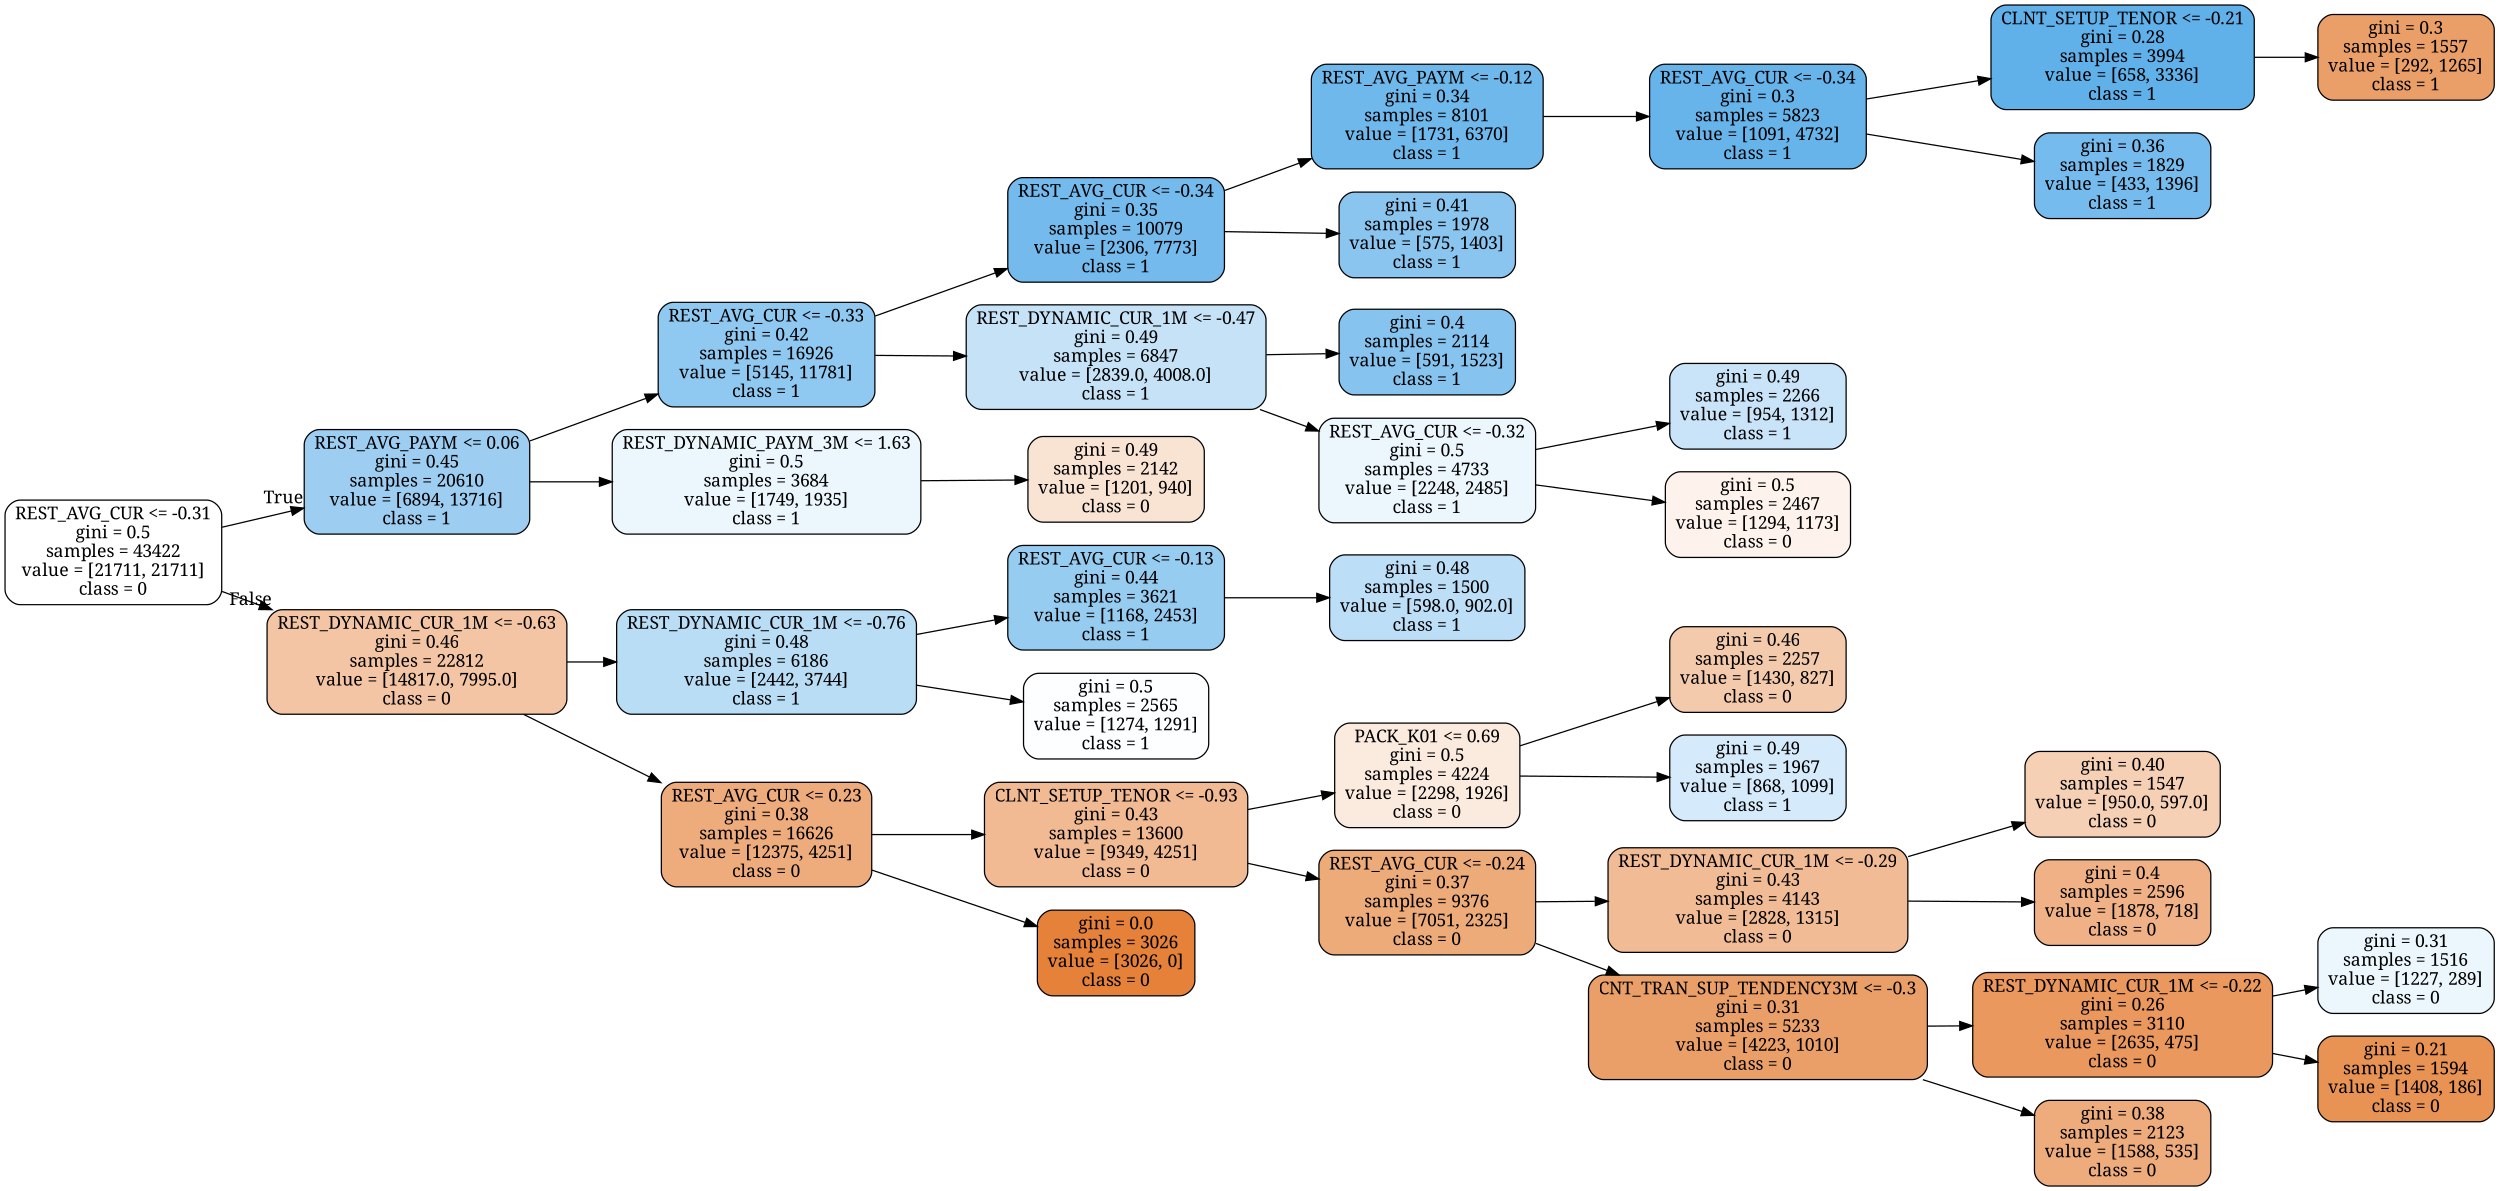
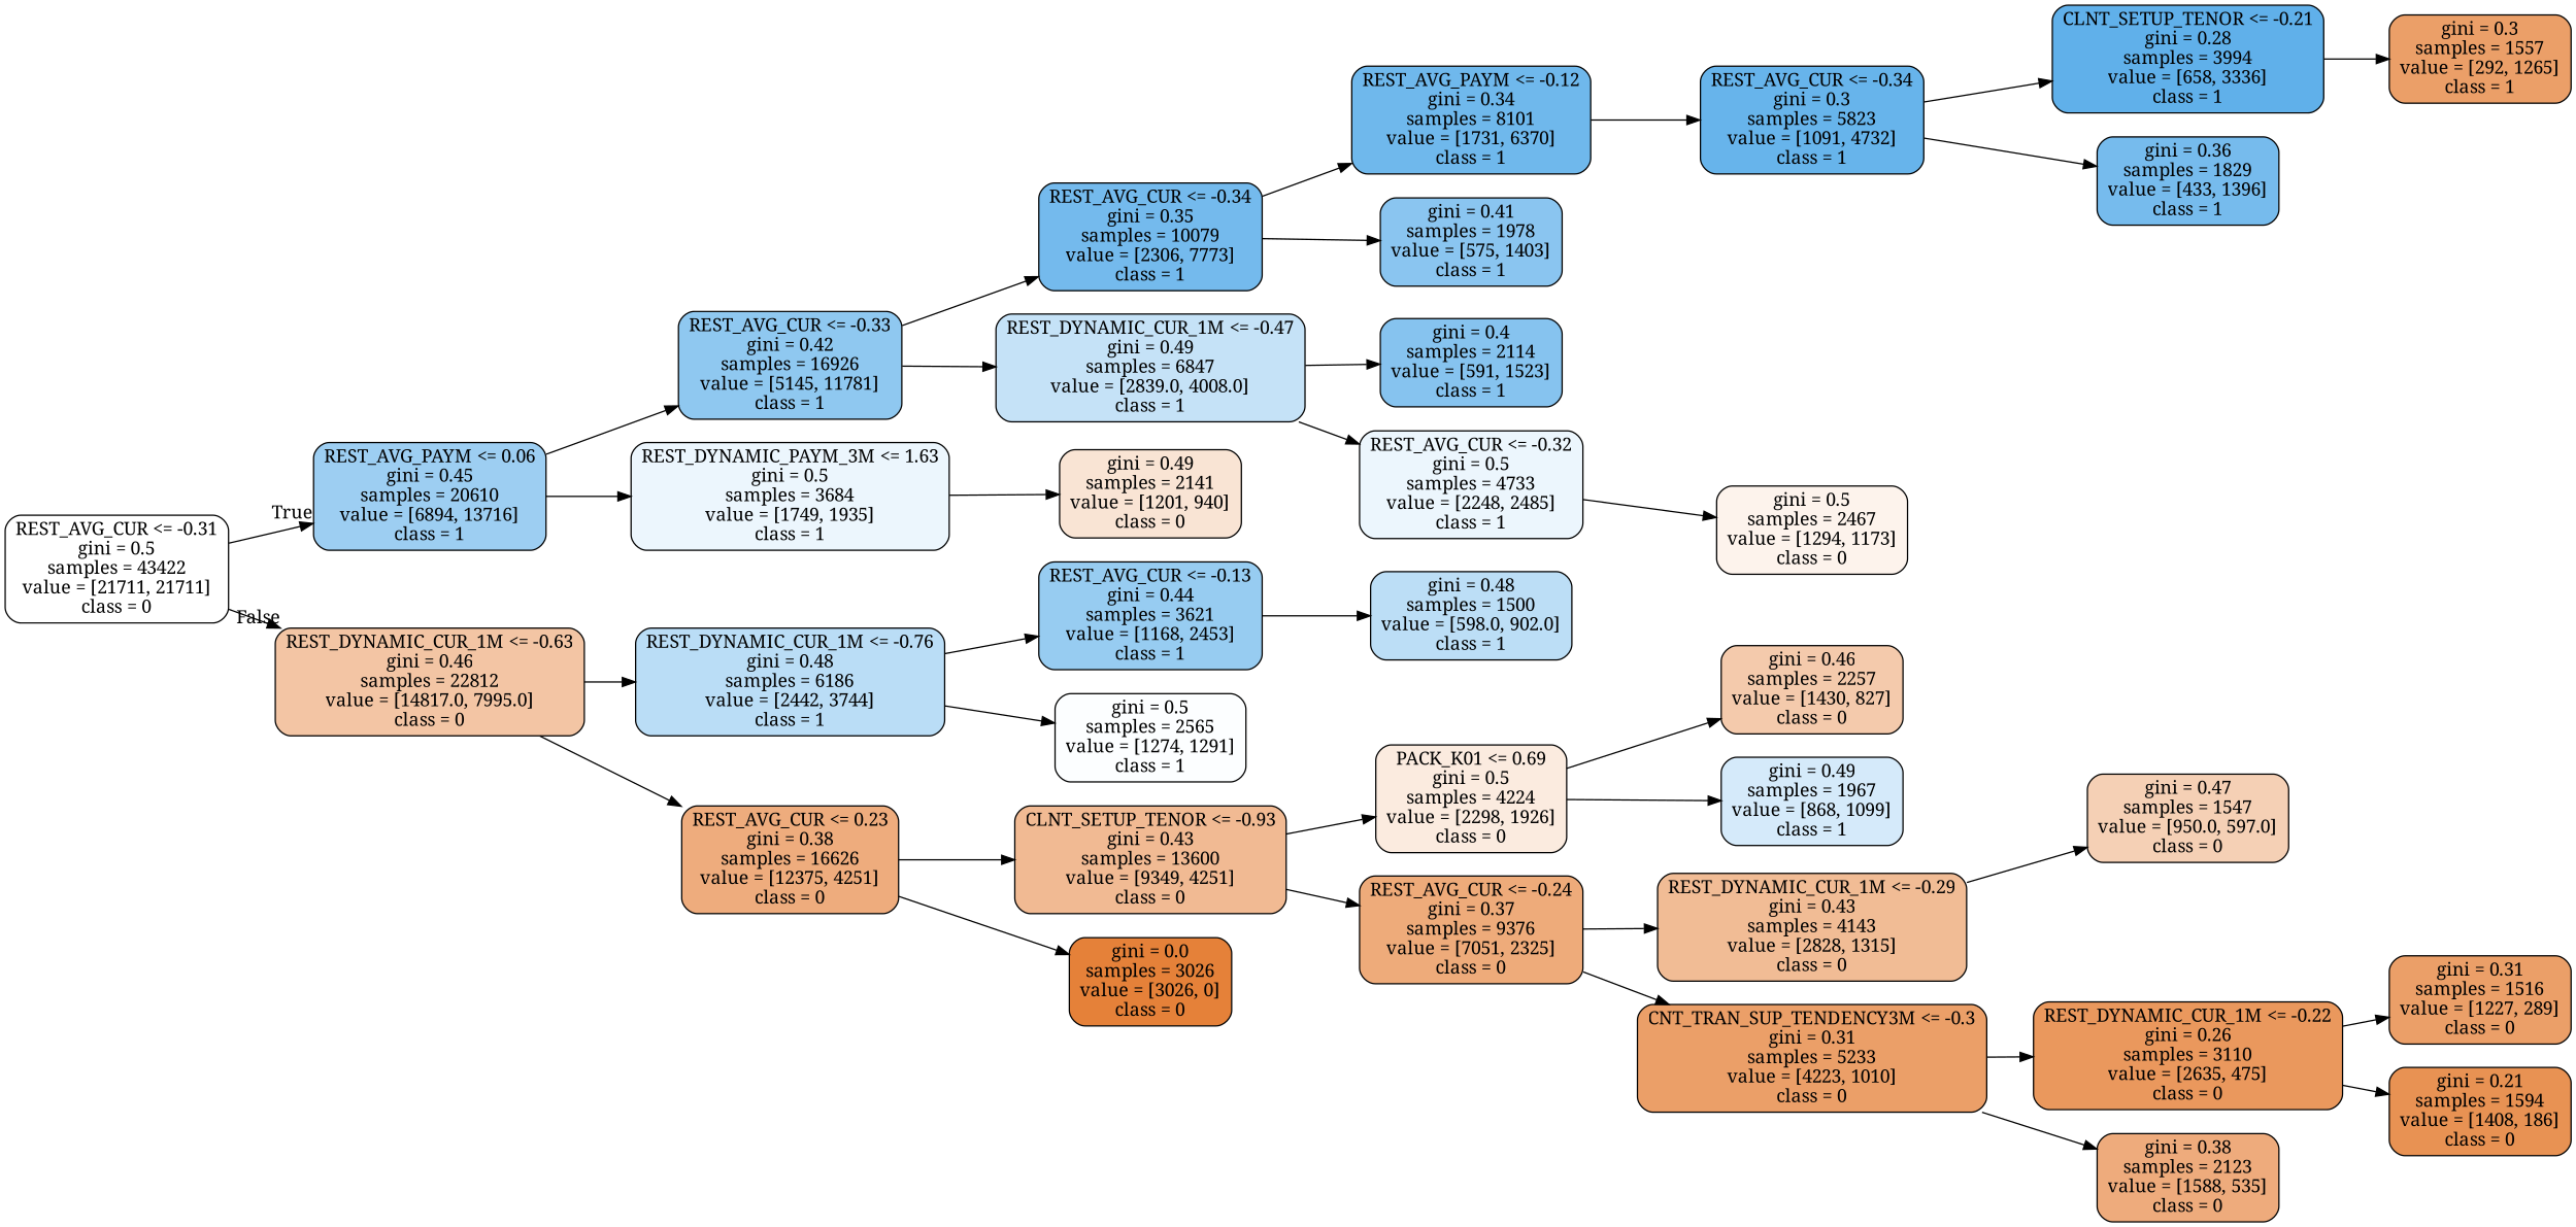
  digraph {
    fontname="Noto Serif"
    rankdir=LR
    node [color=black fillcolor="#eb9f68" fontname="Noto Serif" shape=box style="filled, rounded"]
    edge [fontname="Noto Serif"]
    n1 [fillcolor="#ffffff" label="REST_AVG_CUR <= -0.31\ngini = 0.5\nsamples = 43422\nvalue = [21711, 21711]\nclass = 0"]
    n2 [fillcolor="#9dcef2" label="REST_AVG_PAYM <= 0.06\ngini = 0.45\nsamples = 20610\nvalue = [6894, 13716]\nclass = 1"]
    n3 [fillcolor="#f3c5a4" label="REST_DYNAMIC_CUR_1M <= -0.63\ngini = 0.46\nsamples = 22812\nvalue = [14817.0, 7995.0]\nclass = 0"]
    n4 [fillcolor="#8fc8f0" label="REST_AVG_CUR <= -0.33\ngini = 0.42\nsamples = 16926\nvalue = [5145, 11781]\nclass = 1"]
    n5 [fillcolor="#ecf6fd" label="REST_DYNAMIC_PAYM_3M <= 1.63\ngini = 0.5\nsamples = 3684\nvalue = [1749, 1935]\nclass = 1"]
    n6 [fillcolor="#baddf6" label="REST_DYNAMIC_CUR_1M <= -0.76\ngini = 0.48\nsamples = 6186\nvalue = [2442, 3744]\nclass = 1"]
    n7 [fillcolor="#eeac7d" label="REST_AVG_CUR <= 0.23\ngini = 0.38\nsamples = 16626\nvalue = [12375, 4251]\nclass = 0"]
    n8 [fillcolor="#74baed" label="REST_AVG_CUR <= -0.34\ngini = 0.35\nsamples = 10079\nvalue = [2306, 7773]\nclass = 1"]
    n9 [fillcolor="#c5e2f7" label="REST_DYNAMIC_CUR_1M <= -0.47\ngini = 0.49\nsamples = 6847\nvalue = [2839.0, 4008.0]\nclass = 1"]
-   n10 [fillcolor="#f9e4d4" label="gini = 0.49\nsamples = 2142\nvalue = [1201, 940]\nclass = 0"]
+   n10 [fillcolor="#f9e4d4" label="gini = 0.49\nsamples = 2141\nvalue = [1201, 940]\nclass = 0"]
    n11 [fillcolor="#6fb8ec" label="REST_AVG_PAYM <= -0.12\ngini = 0.34\nsamples = 8101\nvalue = [1731, 6370]\nclass = 1"]
    n12 [fillcolor="#8ac5f0" label="gini = 0.41\nsamples = 1978\nvalue = [575, 1403]\nclass = 1"]
    n13 [fillcolor="#86c3ef" label="gini = 0.4\nsamples = 2114\nvalue = [591, 1523]\nclass = 1"]
    n14 [fillcolor="#ecf6fd" label="REST_AVG_CUR <= -0.32\ngini = 0.5\nsamples = 4733\nvalue = [2248, 2485]\nclass = 1"]
    n15 [fillcolor="#67b4eb" label="REST_AVG_CUR <= -0.34\ngini = 0.3\nsamples = 5823\nvalue = [1091, 4732]\nclass = 1"]
    n16 [fillcolor="#60b0ea" label="CLNT_SETUP_TENOR <= -0.21\ngini = 0.28\nsamples = 3994\nvalue = [658, 3336]\nclass = 1"]
    n17 [fillcolor="#76bbed" label="gini = 0.36\nsamples = 1829\nvalue = [433, 1396]\nclass = 1"]
    n18 [label="gini = 0.3\nsamples = 1557\nvalue = [292, 1265]\nclass = 1"]
-   n19 [fillcolor="#c9e4f8" label="gini = 0.49\nsamples = 2266\nvalue = [954, 1312]\nclass = 1"]
    n20 [fillcolor="#fdf3ec" label="gini = 0.5\nsamples = 2467\nvalue = [1294, 1173]\nclass = 0"]
    n21 [fillcolor="#97ccf1" label="REST_AVG_CUR <= -0.13\ngini = 0.44\nsamples = 3621\nvalue = [1168, 2453]\nclass = 1"]
    n22 [fillcolor="#fcfeff" label="gini = 0.5\nsamples = 2565\nvalue = [1274, 1291]\nclass = 1"]
    n23 [fillcolor="#f1ba93" label="CLNT_SETUP_TENOR <= -0.93\ngini = 0.43\nsamples = 13600\nvalue = [9349, 4251]\nclass = 0"]
    n24 [fillcolor="#e58139" label="gini = 0.0\nsamples = 3026\nvalue = [3026, 0]\nclass = 0"]
    n25 [fillcolor="#bcdef6" label="gini = 0.48\nsamples = 1500\nvalue = [598.0, 902.0]\nclass = 1"]
    n26 [fillcolor="#fbebdf" label="PACK_K01 <= 0.69\ngini = 0.5\nsamples = 4224\nvalue = [2298, 1926]\nclass = 0"]
    n27 [fillcolor="#eeab7a" label="REST_AVG_CUR <= -0.24\ngini = 0.37\nsamples = 9376\nvalue = [7051, 2325]\nclass = 0"]
    n28 [fillcolor="#f4caac" label="gini = 0.46\nsamples = 2257\nvalue = [1430, 827]\nclass = 0"]
    n29 [fillcolor="#d5eafa" label="gini = 0.49\nsamples = 1967\nvalue = [868, 1099]\nclass = 1"]
    n30 [fillcolor="#f1bc95" label="REST_DYNAMIC_CUR_1M <= -0.29\ngini = 0.43\nsamples = 4143\nvalue = [2828, 1315]\nclass = 0"]
    n31 [label="CNT_TRAN_SUP_TENDENCY3M <= -0.3\ngini = 0.31\nsamples = 5233\nvalue = [4223, 1010]\nclass = 0"]
-   n32 [fillcolor="#f5d0b5" label="gini = 0.40\nsamples = 1547\nvalue = [950.0, 597.0]\nclass = 0"]
-   n33 [fillcolor="#efb185" label="gini = 0.4\nsamples = 2596\nvalue = [1878, 718]\nclass = 0"]
+   n32 [fillcolor="#f5d0b5" label="gini = 0.47\nsamples = 1547\nvalue = [950.0, 597.0]\nclass = 0"]
    n34 [fillcolor="#ea985d" label="REST_DYNAMIC_CUR_1M <= -0.22\ngini = 0.26\nsamples = 3110\nvalue = [2635, 475]\nclass = 0"]
    n35 [fillcolor="#eeab7c" label="gini = 0.38\nsamples = 2123\nvalue = [1588, 535]\nclass = 0"]
-   n36 [fillcolor="#ecf6fd" label="gini = 0.31\nsamples = 1516\nvalue = [1227, 289]\nclass = 0"]
+   n36 [label="gini = 0.31\nsamples = 1516\nvalue = [1227, 289]\nclass = 0"]
    n37 [fillcolor="#e89253" label="gini = 0.21\nsamples = 1594\nvalue = [1408, 186]\nclass = 0"]
    n1 -> n2 [headlabel=True labelangle=45 labeldistance=2.5]
    n1 -> n3 [headlabel=False labelangle=-45 labeldistance=2.5]
    n2 -> n4
    n2 -> n5
    n3 -> n6
    n3 -> n7
    n4 -> n8
    n4 -> n9
    n5 -> n10
    n6 -> n21
    n6 -> n22
    n7 -> n23
    n7 -> n24
    n8 -> n11
    n8 -> n12
    n9 -> n13
    n9 -> n14
    n11 -> n15
-   n14 -> n19
    n14 -> n20
    n15 -> n16
    n15 -> n17
    n16 -> n18
    n21 -> n25
    n23 -> n26
    n23 -> n27
    n26 -> n28
    n26 -> n29
    n27 -> n30
    n27 -> n31
    n30 -> n32
-   n30 -> n33
    n31 -> n34
    n31 -> n35
    n34 -> n36
    n34 -> n37
  }
